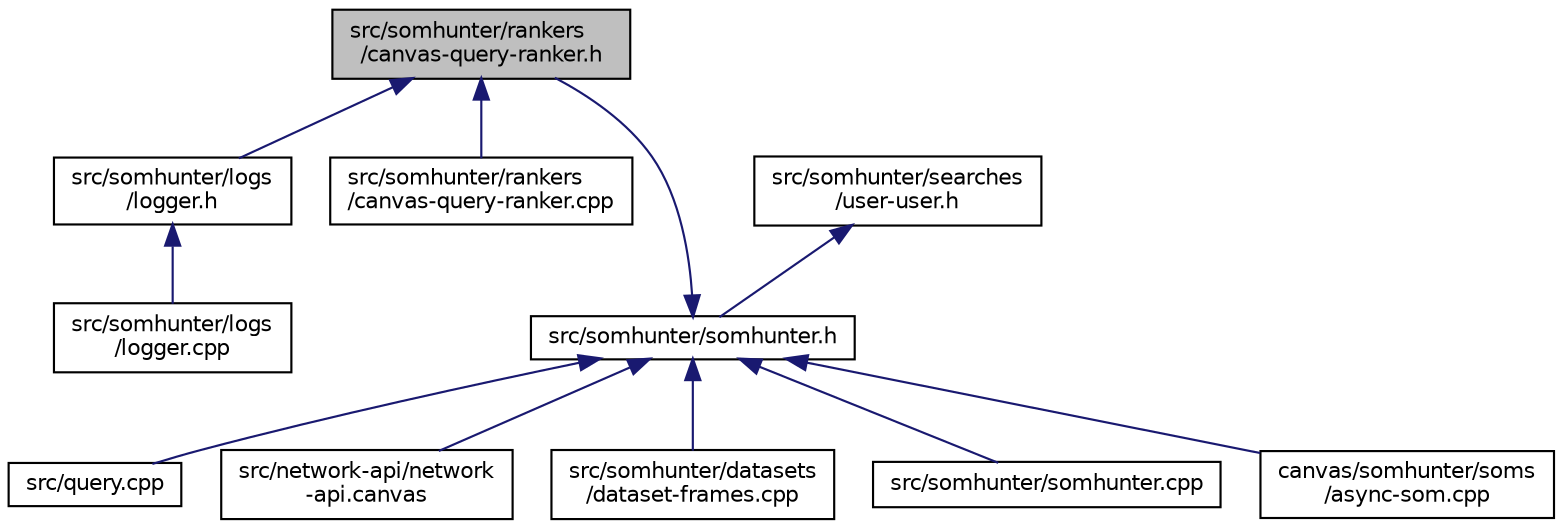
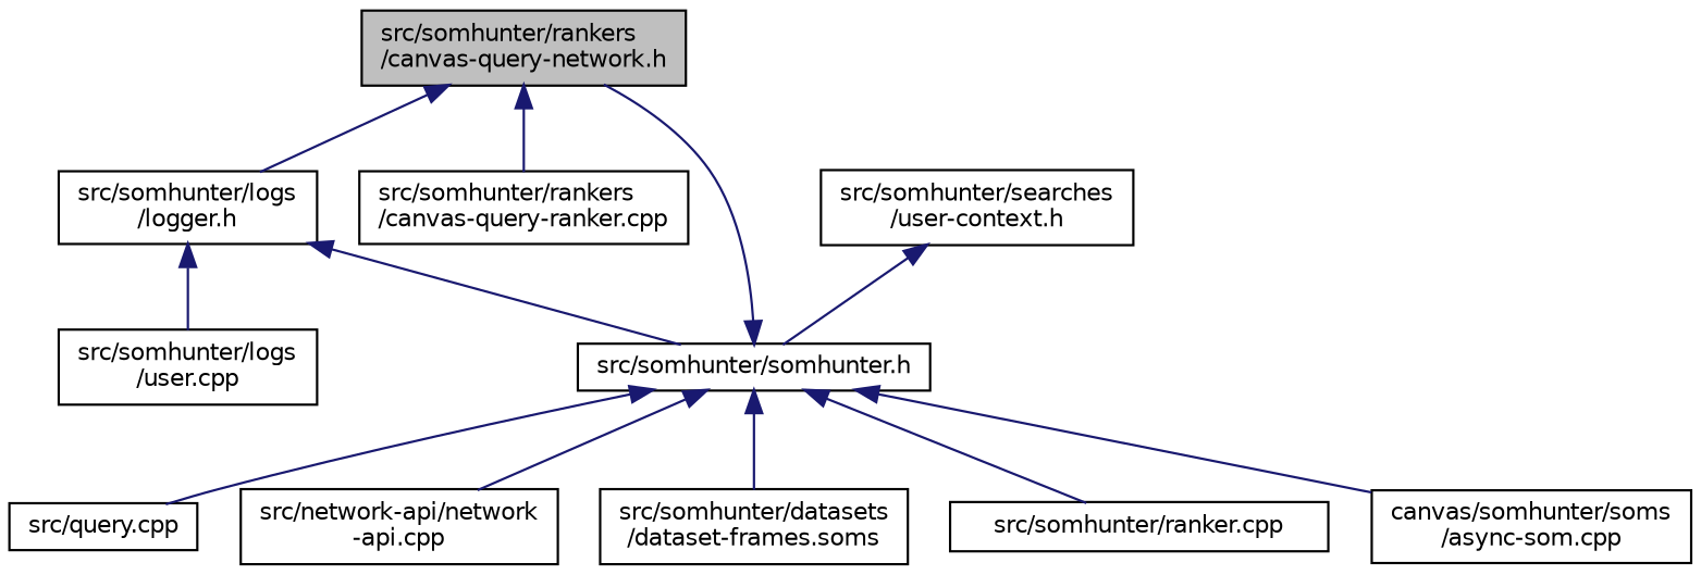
  digraph {
    node [color=black fillcolor=white fontname=Helvetica fontsize=10 shape=record style=filled]
    edge [color=midnightblue dir=back fontname=Helvetica fontsize=10 labelfontname=Helvetica labelfontsize=10 style=solid]
-   n1 [fillcolor=grey75 fontcolor=black height=0.2 label="src/somhunter/rankers\l/canvas-query-ranker.h" width=0.4]
+   n1 [fillcolor=grey75 fontcolor=black height=0.2 label="src/somhunter/rankers\l/canvas-query-network.h" width=0.4]
    n2 [height=0.2 label="src/somhunter/logs\l/logger.h" width=0.4]
    n3 [height=0.2 label="src/somhunter/rankers\l/canvas-query-ranker.cpp" width=0.4]
    n4 [height=0.2 label="src/somhunter/somhunter.h" width=0.4]
-   n5 [height=0.2 label="src/somhunter/logs\l/logger.cpp" width=0.4]
+   n5 [height=0.2 label="src/somhunter/logs\l/user.cpp" width=0.4]
    n6 [height=0.2 label="src/query.cpp" width=0.4]
-   n7 [height=0.2 label="src/network-api/network\l-api.canvas" width=0.4]
-   n8 [height=0.2 label="src/somhunter/datasets\l/dataset-frames.cpp" width=0.4]
-   n9 [height=0.2 label="src/somhunter/somhunter.cpp" width=0.4]
+   n7 [height=0.2 label="src/network-api/network\l-api.cpp" width=0.4]
+   n8 [height=0.2 label="src/somhunter/datasets\l/dataset-frames.soms" width=0.4]
+   n9 [height=0.2 label="src/somhunter/ranker.cpp" width=0.4]
    n10 [height=0.2 label="canvas/somhunter/soms\l/async-som.cpp" width=0.4]
-   n11 [height=0.2 label="src/somhunter/searches\l/user-user.h" width=0.4]
+   n11 [height=0.2 label="src/somhunter/searches\l/user-context.h" width=0.4]
    n1 -> n2
    n1 -> n3
+   n2 -> n4
    n2 -> n5
    n4 -> n1
    n4 -> n6
    n4 -> n7
    n4 -> n8
    n4 -> n9
    n4 -> n10
    n11 -> n4
  }
